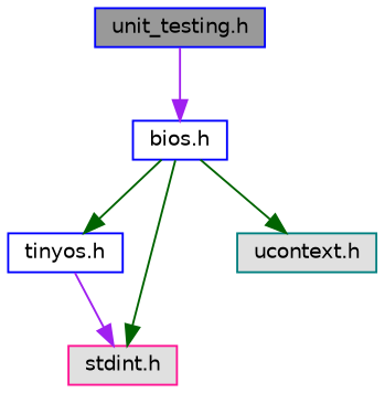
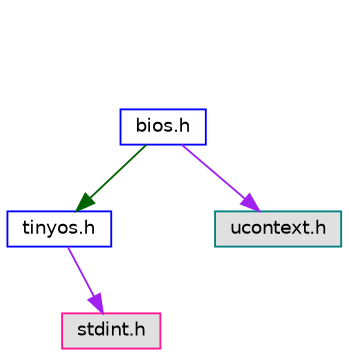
  digraph {
    node [color=blue fillcolor=white fontname=Helvetica fontsize=10 shape=box style=filled]
    edge [color=purple fontname=Helvetica fontsize=10 labelfontname=Helvetica labelfontsize=10 style=solid]
-   n1 [fillcolor=grey60 fontcolor=black height=0.2 label="unit_testing.h" width=0.4]
    n2 [height=0.2 label="bios.h" width=0.4]
    n3 [height=0.2 label="tinyos.h" width=0.4]
    n4 [color=deeppink fillcolor="#E0E0E0" height=0.2 label="stdint.h" width=0.4]
    n5 [color=teal fillcolor="#E0E0E0" height=0.2 label="ucontext.h" width=0.4]
-   n1 -> n2
    n2 -> n3 [color=darkgreen]
-   n2 -> n4 [color=darkgreen]
-   n2 -> n5 [color=darkgreen]
+   n2 -> n5
    n3 -> n4
  }
